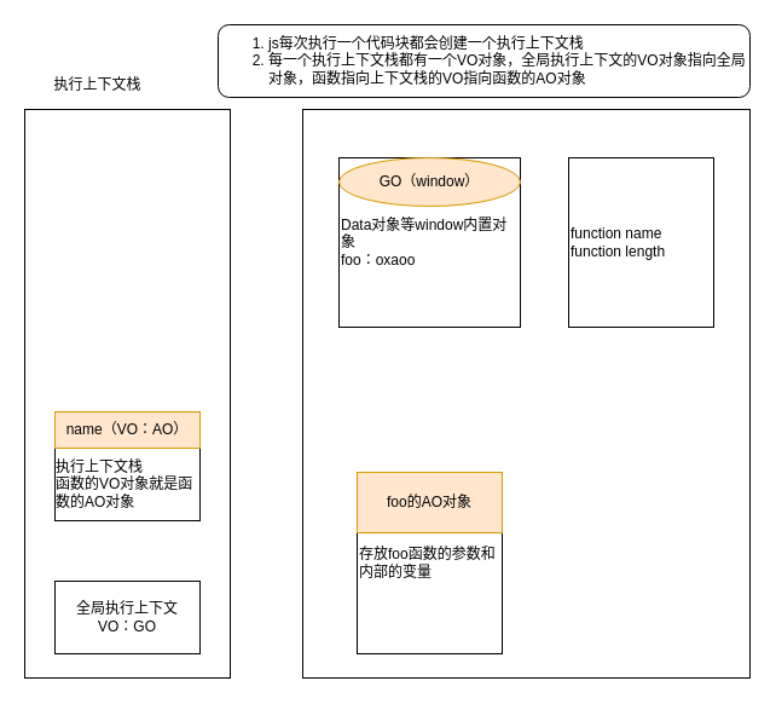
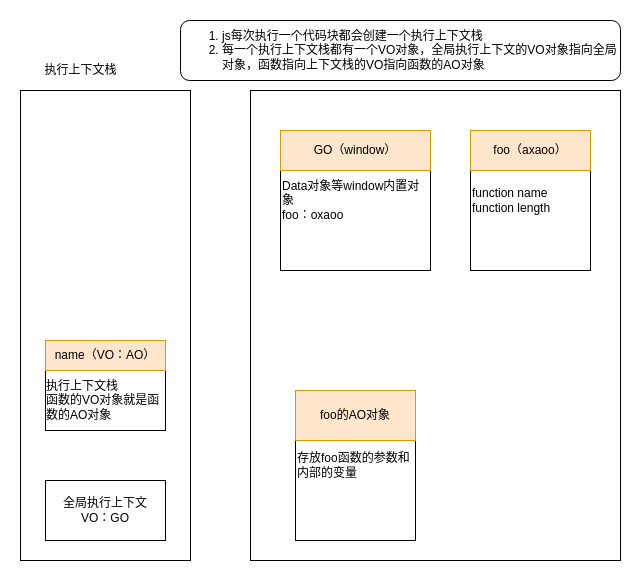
  <mxCell id="0" />
  <mxCell id="1" parent="0" />
  <mxCell id="2" value="" style="rounded=0;whiteSpace=wrap;html=1;" parent="1" vertex="1"><mxGeometry x="20" y="90" width="170" height="470" as="geometry" /></mxCell>
  <mxCell id="3" value="执行上下文栈" style="text;html=1;align=center;verticalAlign=middle;resizable=0;points=[];autosize=1;strokeColor=none;fillColor=none;" parent="1" vertex="1"><mxGeometry x="35" y="60" width="90" height="20" as="geometry" /></mxCell>
  <mxCell id="4" value="全局执行上下文&lt;br&gt;VO：GO" style="rounded=0;whiteSpace=wrap;html=1;" parent="1" vertex="1"><mxGeometry x="45" y="480" width="120" height="60" as="geometry" /></mxCell>
  <mxCell id="5" value="" style="rounded=0;whiteSpace=wrap;html=1;" parent="1" vertex="1"><mxGeometry x="250" y="90" width="370" height="470" as="geometry" /></mxCell>
  <mxCell id="6" value="Data对象等window内置对象&lt;br&gt;foo：oxaoo" style="rounded=0;whiteSpace=wrap;html=1;align=left;" parent="1" vertex="1"><mxGeometry x="280" y="130" width="150" height="140" as="geometry" /></mxCell>
- <mxCell id="7" value="GO（window）" style="ellipse;whiteSpace=wrap;html=1;fillColor=#ffe6cc;strokeColor=#d79b00;" parent="1" vertex="1"><mxGeometry x="280" y="130" width="150" height="40" as="geometry" /></mxCell>
+ <mxCell id="7" value="GO（window）" style="rounded=0;whiteSpace=wrap;html=1;fillColor=#ffe6cc;strokeColor=#d79b00;" parent="1" vertex="1"><mxGeometry x="280" y="130" width="150" height="40" as="geometry" /></mxCell>
  <mxCell id="8" value="function name&lt;br&gt;function length" style="rounded=0;whiteSpace=wrap;html=1;align=left;" parent="1" vertex="1"><mxGeometry x="470" y="130" width="120" height="140" as="geometry" /></mxCell>
+ <mxCell id="9" value="foo（axaoo）" style="rounded=0;whiteSpace=wrap;html=1;fillColor=#ffe6cc;strokeColor=#d79b00;" parent="1" vertex="1"><mxGeometry x="470" y="130" width="120" height="40" as="geometry" /></mxCell>
  <mxCell id="10" value="存放foo函数的参数和内部的变量" style="rounded=0;whiteSpace=wrap;html=1;align=left;" parent="1" vertex="1"><mxGeometry x="295" y="390" width="120" height="150" as="geometry" /></mxCell>
  <mxCell id="11" value="foo的AO对象" style="rounded=0;whiteSpace=wrap;html=1;fillColor=#ffe6cc;strokeColor=#d79b00;" parent="1" vertex="1"><mxGeometry x="295" y="390" width="120" height="50" as="geometry" /></mxCell>
  <mxCell id="12" value="&lt;div style=&quot;text-align: left&quot;&gt;&lt;span&gt;执行上下文栈&lt;/span&gt;&lt;/div&gt;&lt;div style=&quot;text-align: left&quot;&gt;&lt;span&gt;函数的VO对象就是函数的AO对象&lt;/span&gt;&lt;/div&gt;" style="rounded=0;whiteSpace=wrap;html=1;" parent="1" vertex="1"><mxGeometry x="45" y="370" width="120" height="60" as="geometry" /></mxCell>
  <mxCell id="13" value="name（VO：AO）" style="rounded=0;whiteSpace=wrap;html=1;fillColor=#ffe6cc;strokeColor=#d79b00;" parent="1" vertex="1"><mxGeometry x="45" y="340" width="120" height="30" as="geometry" /></mxCell>
  <mxCell id="14" value="&lt;ol&gt;&lt;li&gt;js每次执行一个代码块都会创建一个执行上下文栈&lt;/li&gt;&lt;li&gt;每一个执行上下文栈都有一个VO对象，全局执行上下文的VO对象指向全局对象，函数指向上下文栈的VO指向函数的AO对象&lt;/li&gt;&lt;/ol&gt;" style="rounded=1;whiteSpace=wrap;html=1;align=left;" vertex="1" parent="1"><mxGeometry x="180" y="20" width="440" height="60" as="geometry" /></mxCell>
